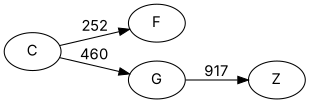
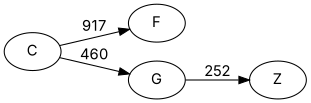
  digraph {
    fontname=Inter
    rankdir=LR
    node [fontname=Inter]
    edge [fontname=Inter]
    C
    F
    G
    Z
-   C -> F [label=252]
+   C -> F [label=917]
    C -> G [label=460]
-   G -> Z [label=917]
+   G -> Z [label=252]
  }
